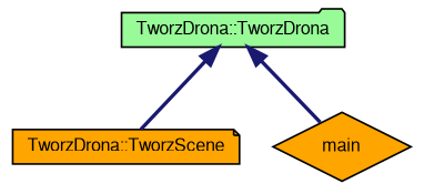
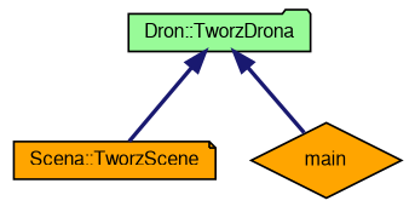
  digraph {
    rankdir=TB
    node [color=black fillcolor=orange fontname=FreeSans fontsize=10 style=filled]
    edge [color=midnightblue dir=back fontname=FreeSans fontsize=10 labelfontname=FreeSans labelfontsize=10 style=bold]
-   n1 [fillcolor=palegreen fontcolor=black height=0.2 label="TworzDrona::TworzDrona" shape=folder width=0.4]
-   n2 [height=0.2 label="TworzDrona::TworzScene" shape=note width=0.4]
+   n1 [fillcolor=palegreen fontcolor=black height=0.2 label="Dron::TworzDrona" shape=folder width=0.4]
+   n2 [height=0.2 label="Scena::TworzScene" shape=note width=0.4]
    n3 [height=0.2 label=main shape=diamond width=0.4]
    n1 -> n2
    n1 -> n3
  }
